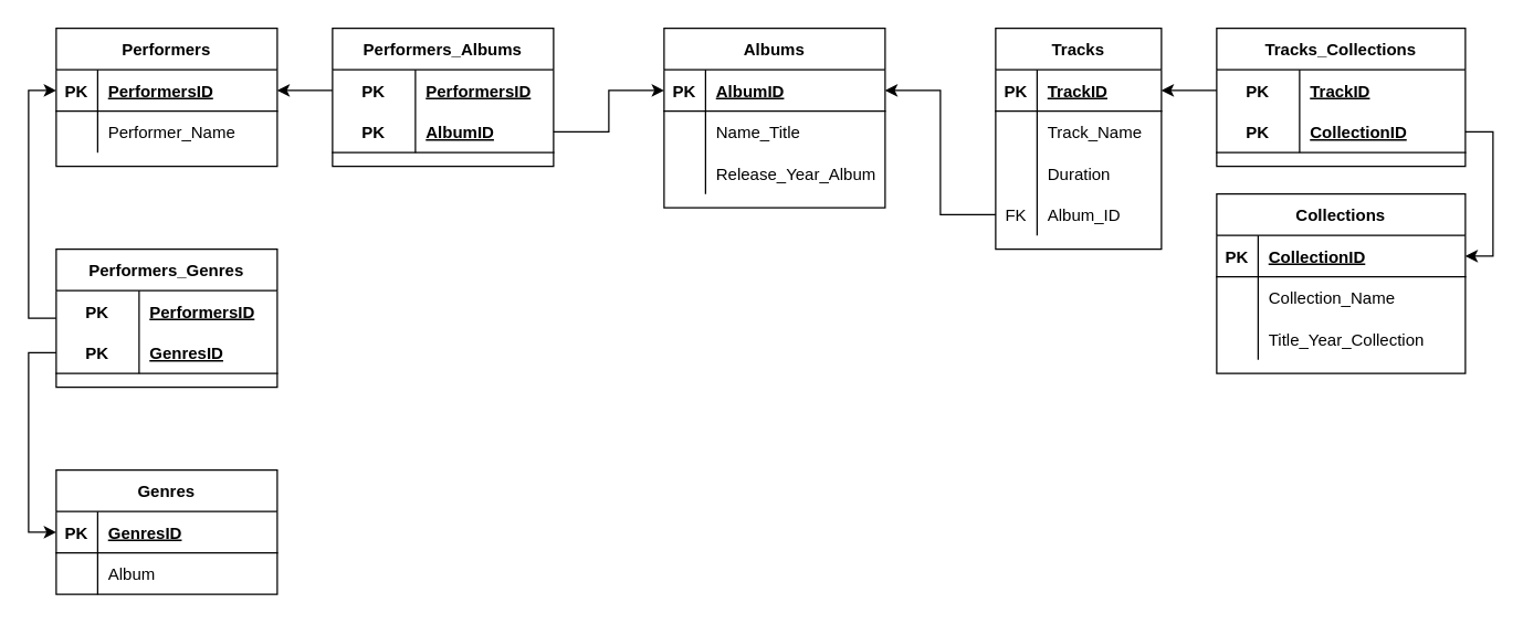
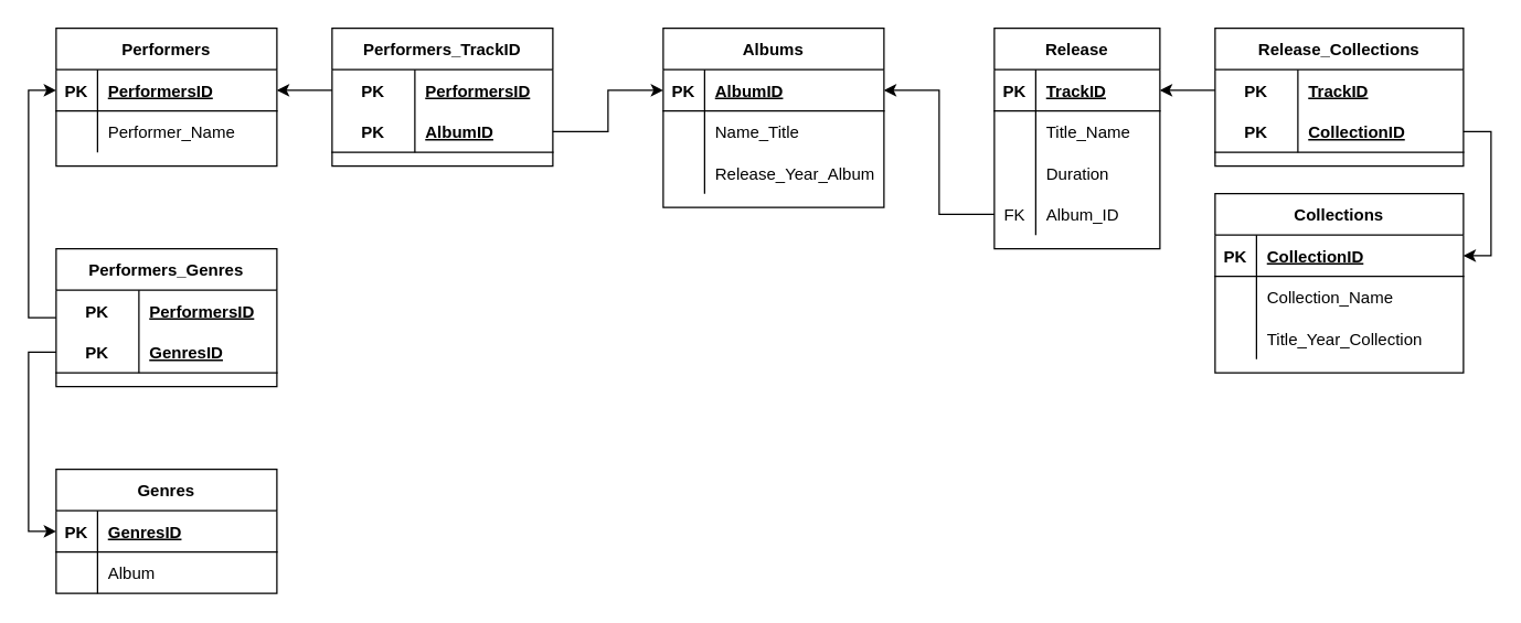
  <mxCell id="0" />
  <mxCell id="1" parent="0" />
  <mxCell id="2" value="Genres" style="shape=table;startSize=30;container=1;collapsible=1;childLayout=tableLayout;fixedRows=1;rowLines=0;fontStyle=1;align=center;resizeLast=1;" parent="1" vertex="1"><mxGeometry x="40" y="340" width="160" height="90" as="geometry"><mxRectangle x="40" y="40" width="80" height="30" as="alternateBounds" /></mxGeometry></mxCell>
  <mxCell id="3" value="" style="shape=tableRow;horizontal=0;startSize=0;swimlaneHead=0;swimlaneBody=0;fillColor=none;collapsible=0;dropTarget=0;points=[[0,0.5],[1,0.5]];portConstraint=eastwest;top=0;left=0;right=0;bottom=1;" parent="2" vertex="1"><mxGeometry y="30" width="160" height="30" as="geometry" /></mxCell>
  <mxCell id="4" value="PK" style="shape=partialRectangle;connectable=0;fillColor=none;top=0;left=0;bottom=0;right=0;fontStyle=1;overflow=hidden;" parent="3" vertex="1"><mxGeometry width="30" height="30" as="geometry"><mxRectangle width="30" height="30" as="alternateBounds" /></mxGeometry></mxCell>
  <mxCell id="5" value="GenresID" style="shape=partialRectangle;connectable=0;fillColor=none;top=0;left=0;bottom=0;right=0;align=left;spacingLeft=6;fontStyle=5;overflow=hidden;" parent="3" vertex="1"><mxGeometry x="30" width="130" height="30" as="geometry"><mxRectangle width="130" height="30" as="alternateBounds" /></mxGeometry></mxCell>
  <mxCell id="6" value="" style="shape=tableRow;horizontal=0;startSize=0;swimlaneHead=0;swimlaneBody=0;fillColor=none;collapsible=0;dropTarget=0;points=[[0,0.5],[1,0.5]];portConstraint=eastwest;top=0;left=0;right=0;bottom=0;" parent="2" vertex="1"><mxGeometry y="60" width="160" height="30" as="geometry" /></mxCell>
  <mxCell id="7" value="" style="shape=partialRectangle;connectable=0;fillColor=none;top=0;left=0;bottom=0;right=0;editable=1;overflow=hidden;" parent="6" vertex="1"><mxGeometry width="30" height="30" as="geometry"><mxRectangle width="30" height="30" as="alternateBounds" /></mxGeometry></mxCell>
  <mxCell id="8" value="Album" style="shape=partialRectangle;connectable=0;fillColor=none;top=0;left=0;bottom=0;right=0;align=left;spacingLeft=6;overflow=hidden;" parent="6" vertex="1"><mxGeometry x="30" width="130" height="30" as="geometry"><mxRectangle width="130" height="30" as="alternateBounds" /></mxGeometry></mxCell>
  <mxCell id="9" value="Performers" style="shape=table;startSize=30;container=1;collapsible=1;childLayout=tableLayout;fixedRows=1;rowLines=0;fontStyle=1;align=center;resizeLast=1;" parent="1" vertex="1"><mxGeometry x="40" y="20" width="160" height="100" as="geometry" /></mxCell>
  <mxCell id="10" value="" style="shape=tableRow;horizontal=0;startSize=0;swimlaneHead=0;swimlaneBody=0;fillColor=none;collapsible=0;dropTarget=0;points=[[0,0.5],[1,0.5]];portConstraint=eastwest;top=0;left=0;right=0;bottom=1;" parent="9" vertex="1"><mxGeometry y="30" width="160" height="30" as="geometry" /></mxCell>
  <mxCell id="11" value="PK" style="shape=partialRectangle;connectable=0;fillColor=none;top=0;left=0;bottom=0;right=0;fontStyle=1;overflow=hidden;" parent="10" vertex="1"><mxGeometry width="30" height="30" as="geometry"><mxRectangle width="30" height="30" as="alternateBounds" /></mxGeometry></mxCell>
  <mxCell id="12" value="PerformersID" style="shape=partialRectangle;connectable=0;fillColor=none;top=0;left=0;bottom=0;right=0;align=left;spacingLeft=6;fontStyle=5;overflow=hidden;" parent="10" vertex="1"><mxGeometry x="30" width="130" height="30" as="geometry"><mxRectangle width="130" height="30" as="alternateBounds" /></mxGeometry></mxCell>
  <mxCell id="13" value="" style="shape=tableRow;horizontal=0;startSize=0;swimlaneHead=0;swimlaneBody=0;fillColor=none;collapsible=0;dropTarget=0;points=[[0,0.5],[1,0.5]];portConstraint=eastwest;top=0;left=0;right=0;bottom=0;" parent="9" vertex="1"><mxGeometry y="60" width="160" height="30" as="geometry" /></mxCell>
  <mxCell id="14" value="" style="shape=partialRectangle;connectable=0;fillColor=none;top=0;left=0;bottom=0;right=0;editable=1;overflow=hidden;" parent="13" vertex="1"><mxGeometry width="30" height="30" as="geometry"><mxRectangle width="30" height="30" as="alternateBounds" /></mxGeometry></mxCell>
  <mxCell id="15" value="Performer_Name" style="shape=partialRectangle;connectable=0;fillColor=none;top=0;left=0;bottom=0;right=0;align=left;spacingLeft=6;overflow=hidden;" parent="13" vertex="1"><mxGeometry x="30" width="130" height="30" as="geometry"><mxRectangle width="130" height="30" as="alternateBounds" /></mxGeometry></mxCell>
  <mxCell id="16" style="edgeStyle=orthogonalEdgeStyle;rounded=0;orthogonalLoop=1;jettySize=auto;html=1;entryX=0;entryY=0.5;entryDx=0;entryDy=0;" edge="1" parent="1" source="18" target="10"><mxGeometry relative="1" as="geometry"><Array as="points"><mxPoint x="20" y="230" /><mxPoint x="20" y="65" /></Array></mxGeometry></mxCell>
  <mxCell id="17" value="Performers_Genres" style="shape=table;startSize=30;container=1;collapsible=1;childLayout=tableLayout;fixedRows=1;rowLines=0;fontStyle=1;align=center;resizeLast=1;" parent="1" vertex="1"><mxGeometry x="40" y="180" width="160" height="100" as="geometry" /></mxCell>
  <mxCell id="18" value="" style="shape=tableRow;horizontal=0;startSize=0;swimlaneHead=0;swimlaneBody=0;fillColor=none;collapsible=0;dropTarget=0;points=[[0,0.5],[1,0.5]];portConstraint=eastwest;top=0;left=0;right=0;bottom=0;" parent="17" vertex="1"><mxGeometry y="30" width="160" height="30" as="geometry" /></mxCell>
  <mxCell id="19" value="PK" style="shape=partialRectangle;connectable=0;fillColor=none;top=0;left=0;bottom=0;right=0;fontStyle=1;overflow=hidden;" parent="18" vertex="1"><mxGeometry width="60" height="30" as="geometry"><mxRectangle width="60" height="30" as="alternateBounds" /></mxGeometry></mxCell>
  <mxCell id="20" value="PerformersID" style="shape=partialRectangle;connectable=0;fillColor=none;top=0;left=0;bottom=0;right=0;align=left;spacingLeft=6;fontStyle=5;overflow=hidden;" parent="18" vertex="1"><mxGeometry x="60" width="100" height="30" as="geometry"><mxRectangle width="100" height="30" as="alternateBounds" /></mxGeometry></mxCell>
  <mxCell id="21" value="" style="shape=tableRow;horizontal=0;startSize=0;swimlaneHead=0;swimlaneBody=0;fillColor=none;collapsible=0;dropTarget=0;points=[[0,0.5],[1,0.5]];portConstraint=eastwest;top=0;left=0;right=0;bottom=1;" parent="17" vertex="1"><mxGeometry y="60" width="160" height="30" as="geometry" /></mxCell>
  <mxCell id="22" value="PK" style="shape=partialRectangle;connectable=0;fillColor=none;top=0;left=0;bottom=0;right=0;fontStyle=1;overflow=hidden;" parent="21" vertex="1"><mxGeometry width="60" height="30" as="geometry"><mxRectangle width="60" height="30" as="alternateBounds" /></mxGeometry></mxCell>
  <mxCell id="23" value="GenresID" style="shape=partialRectangle;connectable=0;fillColor=none;top=0;left=0;bottom=0;right=0;align=left;spacingLeft=6;fontStyle=5;overflow=hidden;" parent="21" vertex="1"><mxGeometry x="60" width="100" height="30" as="geometry"><mxRectangle width="100" height="30" as="alternateBounds" /></mxGeometry></mxCell>
  <mxCell id="24" value="Albums" style="shape=table;startSize=30;container=1;collapsible=1;childLayout=tableLayout;fixedRows=1;rowLines=0;fontStyle=1;align=center;resizeLast=1;" parent="1" vertex="1"><mxGeometry x="480" y="20" width="160" height="130" as="geometry" /></mxCell>
  <mxCell id="25" value="" style="shape=tableRow;horizontal=0;startSize=0;swimlaneHead=0;swimlaneBody=0;fillColor=none;collapsible=0;dropTarget=0;points=[[0,0.5],[1,0.5]];portConstraint=eastwest;top=0;left=0;right=0;bottom=1;" parent="24" vertex="1"><mxGeometry y="30" width="160" height="30" as="geometry" /></mxCell>
  <mxCell id="26" value="PK" style="shape=partialRectangle;connectable=0;fillColor=none;top=0;left=0;bottom=0;right=0;fontStyle=1;overflow=hidden;" parent="25" vertex="1"><mxGeometry width="30" height="30" as="geometry"><mxRectangle width="30" height="30" as="alternateBounds" /></mxGeometry></mxCell>
  <mxCell id="27" value="AlbumID" style="shape=partialRectangle;connectable=0;fillColor=none;top=0;left=0;bottom=0;right=0;align=left;spacingLeft=6;fontStyle=5;overflow=hidden;" parent="25" vertex="1"><mxGeometry x="30" width="130" height="30" as="geometry"><mxRectangle width="130" height="30" as="alternateBounds" /></mxGeometry></mxCell>
  <mxCell id="28" value="" style="shape=tableRow;horizontal=0;startSize=0;swimlaneHead=0;swimlaneBody=0;fillColor=none;collapsible=0;dropTarget=0;points=[[0,0.5],[1,0.5]];portConstraint=eastwest;top=0;left=0;right=0;bottom=0;" parent="24" vertex="1"><mxGeometry y="60" width="160" height="30" as="geometry" /></mxCell>
  <mxCell id="29" value="" style="shape=partialRectangle;connectable=0;fillColor=none;top=0;left=0;bottom=0;right=0;editable=1;overflow=hidden;" parent="28" vertex="1"><mxGeometry width="30" height="30" as="geometry"><mxRectangle width="30" height="30" as="alternateBounds" /></mxGeometry></mxCell>
  <mxCell id="30" value="Name_Title" style="shape=partialRectangle;connectable=0;fillColor=none;top=0;left=0;bottom=0;right=0;align=left;spacingLeft=6;overflow=hidden;" parent="28" vertex="1"><mxGeometry x="30" width="130" height="30" as="geometry"><mxRectangle width="130" height="30" as="alternateBounds" /></mxGeometry></mxCell>
  <mxCell id="31" style="shape=tableRow;horizontal=0;startSize=0;swimlaneHead=0;swimlaneBody=0;fillColor=none;collapsible=0;dropTarget=0;points=[[0,0.5],[1,0.5]];portConstraint=eastwest;top=0;left=0;right=0;bottom=0;" parent="24" vertex="1"><mxGeometry y="90" width="160" height="30" as="geometry" /></mxCell>
  <mxCell id="32" style="shape=partialRectangle;connectable=0;fillColor=none;top=0;left=0;bottom=0;right=0;editable=1;overflow=hidden;" parent="31" vertex="1"><mxGeometry width="30" height="30" as="geometry"><mxRectangle width="30" height="30" as="alternateBounds" /></mxGeometry></mxCell>
  <mxCell id="33" value="Release_Year_Album" style="shape=partialRectangle;connectable=0;fillColor=none;top=0;left=0;bottom=0;right=0;align=left;spacingLeft=6;overflow=hidden;" parent="31" vertex="1"><mxGeometry x="30" width="130" height="30" as="geometry"><mxRectangle width="130" height="30" as="alternateBounds" /></mxGeometry></mxCell>
- <mxCell id="34" value="Performers_Albums" style="shape=table;startSize=30;container=1;collapsible=1;childLayout=tableLayout;fixedRows=1;rowLines=0;fontStyle=1;align=center;resizeLast=1;" parent="1" vertex="1"><mxGeometry x="240" y="20" width="160" height="100" as="geometry" /></mxCell>
+ <mxCell id="34" value="Performers_TrackID" style="shape=table;startSize=30;container=1;collapsible=1;childLayout=tableLayout;fixedRows=1;rowLines=0;fontStyle=1;align=center;resizeLast=1;" parent="1" vertex="1"><mxGeometry x="240" y="20" width="160" height="100" as="geometry" /></mxCell>
  <mxCell id="35" value="" style="shape=tableRow;horizontal=0;startSize=0;swimlaneHead=0;swimlaneBody=0;fillColor=none;collapsible=0;dropTarget=0;points=[[0,0.5],[1,0.5]];portConstraint=eastwest;top=0;left=0;right=0;bottom=0;" parent="34" vertex="1"><mxGeometry y="30" width="160" height="30" as="geometry" /></mxCell>
  <mxCell id="36" value="PK" style="shape=partialRectangle;connectable=0;fillColor=none;top=0;left=0;bottom=0;right=0;fontStyle=1;overflow=hidden;" parent="35" vertex="1"><mxGeometry width="60" height="30" as="geometry"><mxRectangle width="60" height="30" as="alternateBounds" /></mxGeometry></mxCell>
  <mxCell id="37" value="PerformersID" style="shape=partialRectangle;connectable=0;fillColor=none;top=0;left=0;bottom=0;right=0;align=left;spacingLeft=6;fontStyle=5;overflow=hidden;" parent="35" vertex="1"><mxGeometry x="60" width="100" height="30" as="geometry"><mxRectangle width="100" height="30" as="alternateBounds" /></mxGeometry></mxCell>
  <mxCell id="38" value="" style="shape=tableRow;horizontal=0;startSize=0;swimlaneHead=0;swimlaneBody=0;fillColor=none;collapsible=0;dropTarget=0;points=[[0,0.5],[1,0.5]];portConstraint=eastwest;top=0;left=0;right=0;bottom=1;" parent="34" vertex="1"><mxGeometry y="60" width="160" height="30" as="geometry" /></mxCell>
  <mxCell id="39" value="PK" style="shape=partialRectangle;connectable=0;fillColor=none;top=0;left=0;bottom=0;right=0;fontStyle=1;overflow=hidden;" parent="38" vertex="1"><mxGeometry width="60" height="30" as="geometry"><mxRectangle width="60" height="30" as="alternateBounds" /></mxGeometry></mxCell>
  <mxCell id="40" value="AlbumID" style="shape=partialRectangle;connectable=0;fillColor=none;top=0;left=0;bottom=0;right=0;align=left;spacingLeft=6;fontStyle=5;overflow=hidden;" parent="38" vertex="1"><mxGeometry x="60" width="100" height="30" as="geometry"><mxRectangle width="100" height="30" as="alternateBounds" /></mxGeometry></mxCell>
- <mxCell id="41" value="Tracks" style="shape=table;startSize=30;container=1;collapsible=1;childLayout=tableLayout;fixedRows=1;rowLines=0;fontStyle=1;align=center;resizeLast=1;" parent="1" vertex="1"><mxGeometry x="720" y="20" width="120" height="160" as="geometry" /></mxCell>
+ <mxCell id="41" value="Release" style="shape=table;startSize=30;container=1;collapsible=1;childLayout=tableLayout;fixedRows=1;rowLines=0;fontStyle=1;align=center;resizeLast=1;" parent="1" vertex="1"><mxGeometry x="720" y="20" width="120" height="160" as="geometry" /></mxCell>
  <mxCell id="42" value="" style="shape=tableRow;horizontal=0;startSize=0;swimlaneHead=0;swimlaneBody=0;fillColor=none;collapsible=0;dropTarget=0;points=[[0,0.5],[1,0.5]];portConstraint=eastwest;top=0;left=0;right=0;bottom=1;" parent="41" vertex="1"><mxGeometry y="30" width="120" height="30" as="geometry" /></mxCell>
  <mxCell id="43" value="PK" style="shape=partialRectangle;connectable=0;fillColor=none;top=0;left=0;bottom=0;right=0;fontStyle=1;overflow=hidden;" parent="42" vertex="1"><mxGeometry width="30" height="30" as="geometry"><mxRectangle width="30" height="30" as="alternateBounds" /></mxGeometry></mxCell>
  <mxCell id="44" value="TrackID" style="shape=partialRectangle;connectable=0;fillColor=none;top=0;left=0;bottom=0;right=0;align=left;spacingLeft=6;fontStyle=5;overflow=hidden;" parent="42" vertex="1"><mxGeometry x="30" width="90" height="30" as="geometry"><mxRectangle width="90" height="30" as="alternateBounds" /></mxGeometry></mxCell>
  <mxCell id="45" value="" style="shape=tableRow;horizontal=0;startSize=0;swimlaneHead=0;swimlaneBody=0;fillColor=none;collapsible=0;dropTarget=0;points=[[0,0.5],[1,0.5]];portConstraint=eastwest;top=0;left=0;right=0;bottom=0;" parent="41" vertex="1"><mxGeometry y="60" width="120" height="30" as="geometry" /></mxCell>
  <mxCell id="46" value="" style="shape=partialRectangle;connectable=0;fillColor=none;top=0;left=0;bottom=0;right=0;editable=1;overflow=hidden;" parent="45" vertex="1"><mxGeometry width="30" height="30" as="geometry"><mxRectangle width="30" height="30" as="alternateBounds" /></mxGeometry></mxCell>
- <mxCell id="47" value="Track_Name" style="shape=partialRectangle;connectable=0;fillColor=none;top=0;left=0;bottom=0;right=0;align=left;spacingLeft=6;overflow=hidden;" parent="45" vertex="1"><mxGeometry x="30" width="90" height="30" as="geometry"><mxRectangle width="90" height="30" as="alternateBounds" /></mxGeometry></mxCell>
+ <mxCell id="47" value="Title_Name" style="shape=partialRectangle;connectable=0;fillColor=none;top=0;left=0;bottom=0;right=0;align=left;spacingLeft=6;overflow=hidden;" parent="45" vertex="1"><mxGeometry x="30" width="90" height="30" as="geometry"><mxRectangle width="90" height="30" as="alternateBounds" /></mxGeometry></mxCell>
  <mxCell id="48" value="" style="shape=tableRow;horizontal=0;startSize=0;swimlaneHead=0;swimlaneBody=0;fillColor=none;collapsible=0;dropTarget=0;points=[[0,0.5],[1,0.5]];portConstraint=eastwest;top=0;left=0;right=0;bottom=0;" parent="41" vertex="1"><mxGeometry y="90" width="120" height="30" as="geometry" /></mxCell>
  <mxCell id="49" value="" style="shape=partialRectangle;connectable=0;fillColor=none;top=0;left=0;bottom=0;right=0;editable=1;overflow=hidden;" parent="48" vertex="1"><mxGeometry width="30" height="30" as="geometry"><mxRectangle width="30" height="30" as="alternateBounds" /></mxGeometry></mxCell>
  <mxCell id="50" value="Duration" style="shape=partialRectangle;connectable=0;fillColor=none;top=0;left=0;bottom=0;right=0;align=left;spacingLeft=6;overflow=hidden;" parent="48" vertex="1"><mxGeometry x="30" width="90" height="30" as="geometry"><mxRectangle width="90" height="30" as="alternateBounds" /></mxGeometry></mxCell>
  <mxCell id="51" value="" style="shape=tableRow;horizontal=0;startSize=0;swimlaneHead=0;swimlaneBody=0;fillColor=none;collapsible=0;dropTarget=0;points=[[0,0.5],[1,0.5]];portConstraint=eastwest;top=0;left=0;right=0;bottom=0;" parent="41" vertex="1"><mxGeometry y="120" width="120" height="30" as="geometry" /></mxCell>
  <mxCell id="52" value="FK" style="shape=partialRectangle;connectable=0;fillColor=none;top=0;left=0;bottom=0;right=0;editable=1;overflow=hidden;" parent="51" vertex="1"><mxGeometry width="30" height="30" as="geometry"><mxRectangle width="30" height="30" as="alternateBounds" /></mxGeometry></mxCell>
  <mxCell id="53" value="Album_ID" style="shape=partialRectangle;connectable=0;fillColor=none;top=0;left=0;bottom=0;right=0;align=left;spacingLeft=6;overflow=hidden;" parent="51" vertex="1"><mxGeometry x="30" width="90" height="30" as="geometry"><mxRectangle width="90" height="30" as="alternateBounds" /></mxGeometry></mxCell>
  <mxCell id="54" style="edgeStyle=orthogonalEdgeStyle;rounded=0;orthogonalLoop=1;jettySize=auto;html=1;" parent="1" source="35" target="10" edge="1"><mxGeometry relative="1" as="geometry" /></mxCell>
  <mxCell id="55" style="edgeStyle=orthogonalEdgeStyle;rounded=0;orthogonalLoop=1;jettySize=auto;html=1;" parent="1" source="38" target="25" edge="1"><mxGeometry relative="1" as="geometry" /></mxCell>
  <mxCell id="56" style="edgeStyle=orthogonalEdgeStyle;rounded=0;orthogonalLoop=1;jettySize=auto;html=1;" parent="1" source="51" target="25" edge="1"><mxGeometry relative="1" as="geometry" /></mxCell>
- <mxCell id="57" value="Tracks_Collections" style="shape=table;startSize=30;container=1;collapsible=1;childLayout=tableLayout;fixedRows=1;rowLines=0;fontStyle=1;align=center;resizeLast=1;" parent="1" vertex="1"><mxGeometry x="880" y="20" width="180" height="100" as="geometry" /></mxCell>
+ <mxCell id="57" value="Release_Collections" style="shape=table;startSize=30;container=1;collapsible=1;childLayout=tableLayout;fixedRows=1;rowLines=0;fontStyle=1;align=center;resizeLast=1;" parent="1" vertex="1"><mxGeometry x="880" y="20" width="180" height="100" as="geometry" /></mxCell>
  <mxCell id="58" value="" style="shape=tableRow;horizontal=0;startSize=0;swimlaneHead=0;swimlaneBody=0;fillColor=none;collapsible=0;dropTarget=0;points=[[0,0.5],[1,0.5]];portConstraint=eastwest;top=0;left=0;right=0;bottom=0;" parent="57" vertex="1"><mxGeometry y="30" width="180" height="30" as="geometry" /></mxCell>
  <mxCell id="59" value="PK" style="shape=partialRectangle;connectable=0;fillColor=none;top=0;left=0;bottom=0;right=0;fontStyle=1;overflow=hidden;" parent="58" vertex="1"><mxGeometry width="60" height="30" as="geometry"><mxRectangle width="60" height="30" as="alternateBounds" /></mxGeometry></mxCell>
  <mxCell id="60" value="TrackID" style="shape=partialRectangle;connectable=0;fillColor=none;top=0;left=0;bottom=0;right=0;align=left;spacingLeft=6;fontStyle=5;overflow=hidden;" parent="58" vertex="1"><mxGeometry x="60" width="120" height="30" as="geometry"><mxRectangle width="120" height="30" as="alternateBounds" /></mxGeometry></mxCell>
  <mxCell id="61" value="" style="shape=tableRow;horizontal=0;startSize=0;swimlaneHead=0;swimlaneBody=0;fillColor=none;collapsible=0;dropTarget=0;points=[[0,0.5],[1,0.5]];portConstraint=eastwest;top=0;left=0;right=0;bottom=1;" parent="57" vertex="1"><mxGeometry y="60" width="180" height="30" as="geometry" /></mxCell>
  <mxCell id="62" value="PK" style="shape=partialRectangle;connectable=0;fillColor=none;top=0;left=0;bottom=0;right=0;fontStyle=1;overflow=hidden;" parent="61" vertex="1"><mxGeometry width="60" height="30" as="geometry"><mxRectangle width="60" height="30" as="alternateBounds" /></mxGeometry></mxCell>
  <mxCell id="63" value="CollectionID" style="shape=partialRectangle;connectable=0;fillColor=none;top=0;left=0;bottom=0;right=0;align=left;spacingLeft=6;fontStyle=5;overflow=hidden;" parent="61" vertex="1"><mxGeometry x="60" width="120" height="30" as="geometry"><mxRectangle width="120" height="30" as="alternateBounds" /></mxGeometry></mxCell>
  <mxCell id="64" value="Collections" style="shape=table;startSize=30;container=1;collapsible=1;childLayout=tableLayout;fixedRows=1;rowLines=0;fontStyle=1;align=center;resizeLast=1;" parent="1" vertex="1"><mxGeometry x="880" y="140" width="180" height="130" as="geometry" /></mxCell>
  <mxCell id="65" value="" style="shape=tableRow;horizontal=0;startSize=0;swimlaneHead=0;swimlaneBody=0;fillColor=none;collapsible=0;dropTarget=0;points=[[0,0.5],[1,0.5]];portConstraint=eastwest;top=0;left=0;right=0;bottom=1;" parent="64" vertex="1"><mxGeometry y="30" width="180" height="30" as="geometry" /></mxCell>
  <mxCell id="66" value="PK" style="shape=partialRectangle;connectable=0;fillColor=none;top=0;left=0;bottom=0;right=0;fontStyle=1;overflow=hidden;" parent="65" vertex="1"><mxGeometry width="30" height="30" as="geometry"><mxRectangle width="30" height="30" as="alternateBounds" /></mxGeometry></mxCell>
  <mxCell id="67" value="CollectionID" style="shape=partialRectangle;connectable=0;fillColor=none;top=0;left=0;bottom=0;right=0;align=left;spacingLeft=6;fontStyle=5;overflow=hidden;" parent="65" vertex="1"><mxGeometry x="30" width="150" height="30" as="geometry"><mxRectangle width="150" height="30" as="alternateBounds" /></mxGeometry></mxCell>
  <mxCell id="68" value="" style="shape=tableRow;horizontal=0;startSize=0;swimlaneHead=0;swimlaneBody=0;fillColor=none;collapsible=0;dropTarget=0;points=[[0,0.5],[1,0.5]];portConstraint=eastwest;top=0;left=0;right=0;bottom=0;" parent="64" vertex="1"><mxGeometry y="60" width="180" height="30" as="geometry" /></mxCell>
  <mxCell id="69" value="" style="shape=partialRectangle;connectable=0;fillColor=none;top=0;left=0;bottom=0;right=0;editable=1;overflow=hidden;" parent="68" vertex="1"><mxGeometry width="30" height="30" as="geometry"><mxRectangle width="30" height="30" as="alternateBounds" /></mxGeometry></mxCell>
  <mxCell id="70" value="Collection_Name" style="shape=partialRectangle;connectable=0;fillColor=none;top=0;left=0;bottom=0;right=0;align=left;spacingLeft=6;overflow=hidden;" parent="68" vertex="1"><mxGeometry x="30" width="150" height="30" as="geometry"><mxRectangle width="150" height="30" as="alternateBounds" /></mxGeometry></mxCell>
  <mxCell id="71" value="" style="shape=tableRow;horizontal=0;startSize=0;swimlaneHead=0;swimlaneBody=0;fillColor=none;collapsible=0;dropTarget=0;points=[[0,0.5],[1,0.5]];portConstraint=eastwest;top=0;left=0;right=0;bottom=0;" parent="64" vertex="1"><mxGeometry y="90" width="180" height="30" as="geometry" /></mxCell>
  <mxCell id="72" value="" style="shape=partialRectangle;connectable=0;fillColor=none;top=0;left=0;bottom=0;right=0;editable=1;overflow=hidden;" parent="71" vertex="1"><mxGeometry width="30" height="30" as="geometry"><mxRectangle width="30" height="30" as="alternateBounds" /></mxGeometry></mxCell>
  <mxCell id="73" value="Title_Year_Collection" style="shape=partialRectangle;connectable=0;fillColor=none;top=0;left=0;bottom=0;right=0;align=left;spacingLeft=6;overflow=hidden;" parent="71" vertex="1"><mxGeometry x="30" width="150" height="30" as="geometry"><mxRectangle width="150" height="30" as="alternateBounds" /></mxGeometry></mxCell>
  <mxCell id="74" style="edgeStyle=orthogonalEdgeStyle;rounded=0;orthogonalLoop=1;jettySize=auto;html=1;" parent="1" source="58" target="42" edge="1"><mxGeometry relative="1" as="geometry" /></mxCell>
  <mxCell id="75" style="edgeStyle=orthogonalEdgeStyle;rounded=0;orthogonalLoop=1;jettySize=auto;html=1;" parent="1" source="61" target="65" edge="1"><mxGeometry relative="1" as="geometry"><Array as="points"><mxPoint x="1080" y="95" /><mxPoint x="1080" y="185" /></Array></mxGeometry></mxCell>
  <mxCell id="76" style="edgeStyle=orthogonalEdgeStyle;rounded=0;orthogonalLoop=1;jettySize=auto;html=1;" edge="1" parent="1" source="21" target="3"><mxGeometry relative="1" as="geometry"><Array as="points"><mxPoint x="20" y="255" /><mxPoint x="20" y="385" /></Array></mxGeometry></mxCell>
